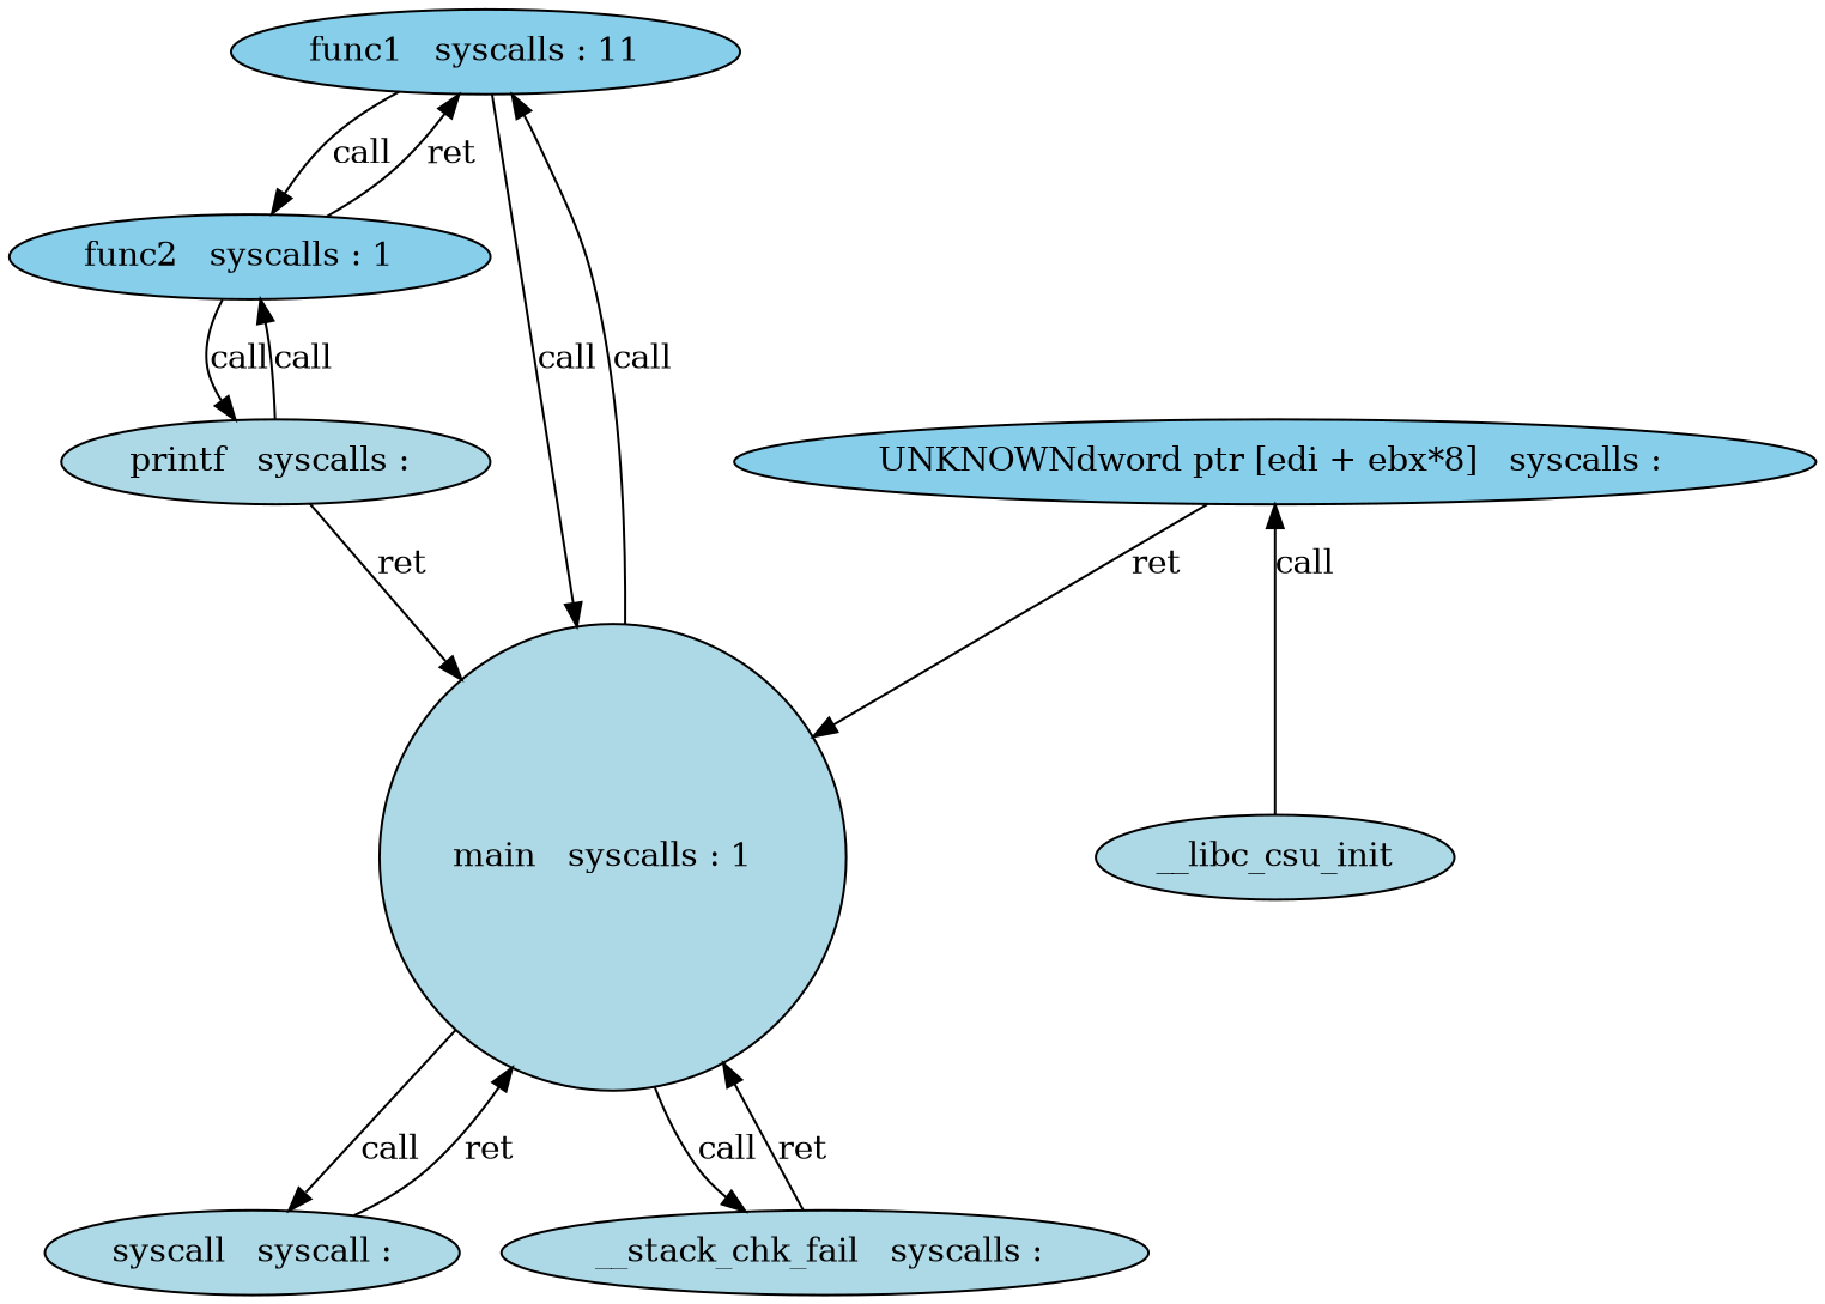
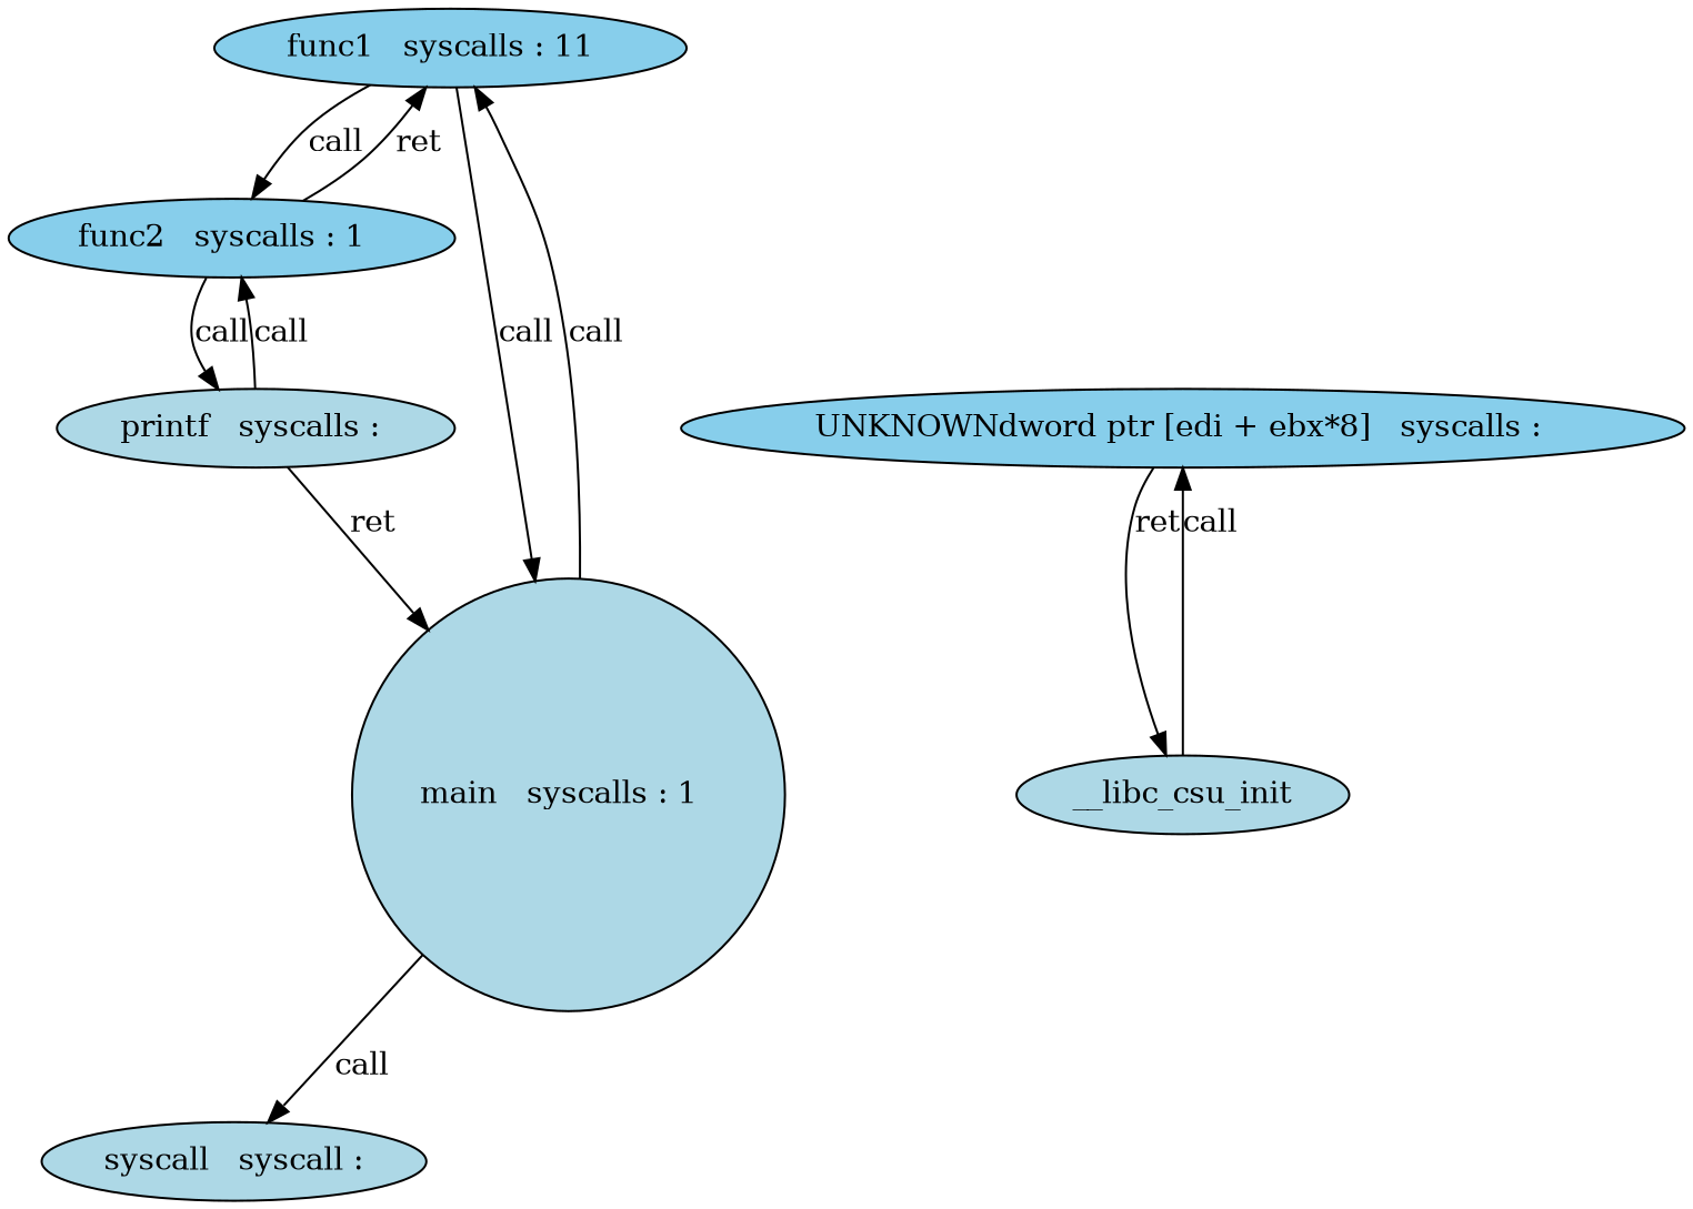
  digraph {
    node [attrs="   syscalls : " fillcolor=lightblue style=filled]
    n1 [attrs="   syscalls : 11  " fillcolor=skyblue label="func1   syscalls : 11  "]
    n2 [attrs="   syscalls : 1  " fillcolor=skyblue label="func2   syscalls : 1  "]
    n3 [attrs="   syscalls : 1  " label="main   syscalls : 1  " shape=circle]
    n4 [label="printf   syscalls : "]
    n5 [label="syscall   syscall :"]
-   n6 [label="__stack_chk_fail   syscalls : "]
    n7 [fillcolor=skyblue label="UNKNOWNdword ptr [edi + ebx*8]   syscalls : "]
    __libc_csu_init [attrs=""]
    n1 -> n2 [label=call]
    n1 -> n3 [label=call]
    n2 -> n1 [label=ret]
    n2 -> n4 [label=call]
    n3 -> n1 [label=call]
    n3 -> n5 [label=call]
-   n3 -> n6 [label=call]
    n4 -> n2 [label=call]
    n4 -> n3 [label=ret]
-   n5 -> n3 [label=ret]
-   n6 -> n3 [label=ret]
-   n7 -> n3 [label=ret]
+   n7 -> __libc_csu_init [label=ret]
    __libc_csu_init -> n7 [label=call]
  }
